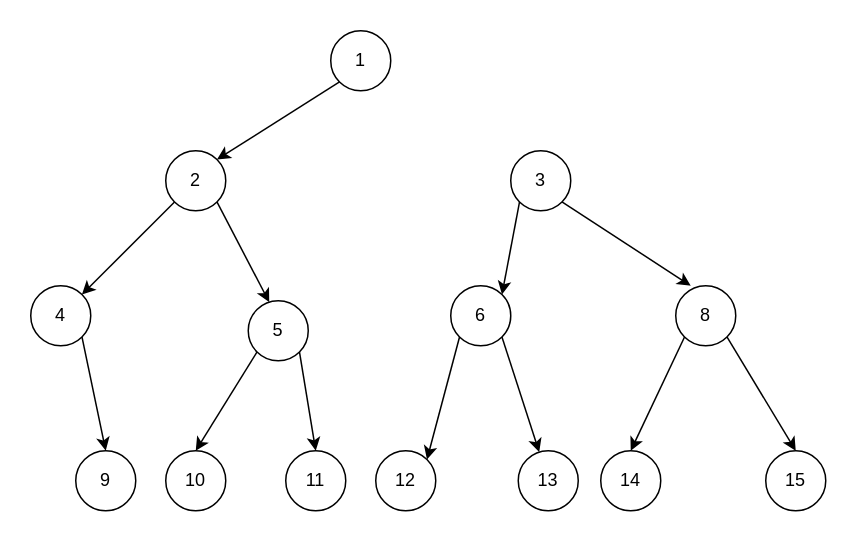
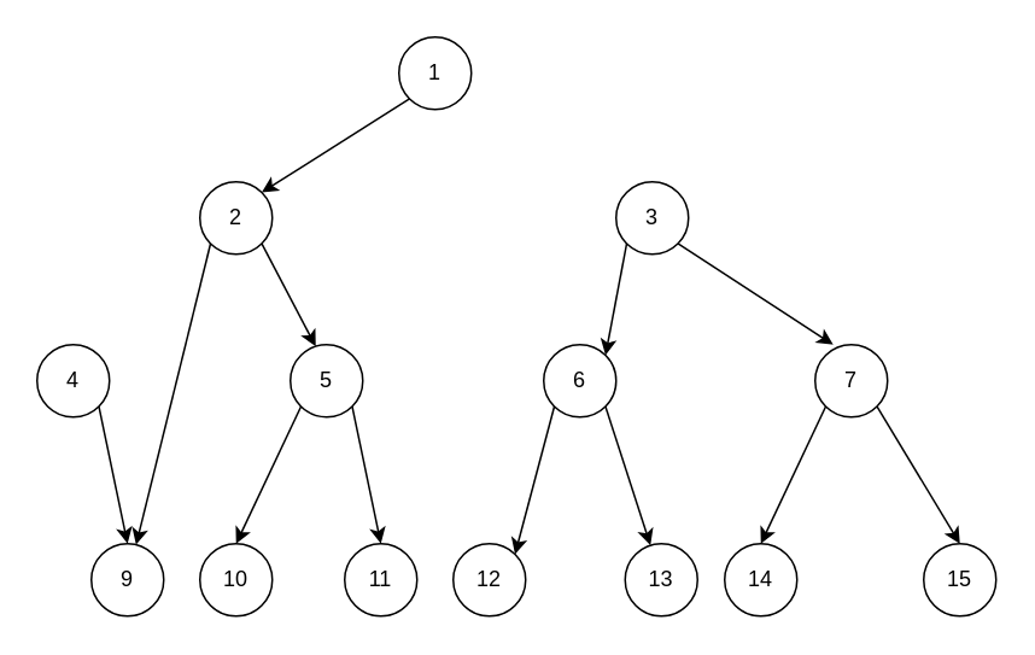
  <mxCell id="0" />
  <mxCell id="1" parent="0" />
  <mxCell id="2" style="edgeStyle=none;html=1;exitX=0;exitY=1;exitDx=0;exitDy=0;entryX=1;entryY=0;entryDx=0;entryDy=0;" edge="1" parent="1" source="3" target="6"><mxGeometry relative="1" as="geometry" /></mxCell>
  <mxCell id="3" value="1" style="ellipse;whiteSpace=wrap;html=1;" vertex="1" parent="1"><mxGeometry x="220" y="20" width="40" height="40" as="geometry" /></mxCell>
- <mxCell id="4" style="edgeStyle=none;html=1;exitX=0;exitY=1;exitDx=0;exitDy=0;entryX=1;entryY=0;entryDx=0;entryDy=0;" edge="1" parent="1" source="6" target="20"><mxGeometry relative="1" as="geometry" /></mxCell>
+ <mxCell id="4" style="edgeStyle=none;html=1;exitX=0;exitY=1;exitDx=0;exitDy=0;" edge="1" parent="1" source="6" target="21"><mxGeometry relative="1" as="geometry" /></mxCell>
  <mxCell id="5" style="edgeStyle=none;html=1;exitX=1;exitY=1;exitDx=0;exitDy=0;entryX=0.35;entryY=0.025;entryDx=0;entryDy=0;entryPerimeter=0;" edge="1" parent="1" source="6" target="18"><mxGeometry relative="1" as="geometry" /></mxCell>
  <mxCell id="6" value="2" style="ellipse;whiteSpace=wrap;html=1;" vertex="1" parent="1"><mxGeometry x="110" y="100" width="40" height="40" as="geometry" /></mxCell>
  <mxCell id="7" style="edgeStyle=none;html=1;exitX=0;exitY=1;exitDx=0;exitDy=0;entryX=1;entryY=0;entryDx=0;entryDy=0;" edge="1" parent="1" source="9" target="15"><mxGeometry relative="1" as="geometry" /></mxCell>
  <mxCell id="8" style="edgeStyle=none;html=1;exitX=1;exitY=1;exitDx=0;exitDy=0;entryX=0.25;entryY=0;entryDx=0;entryDy=0;entryPerimeter=0;" edge="1" parent="1" source="9" target="12"><mxGeometry relative="1" as="geometry" /></mxCell>
  <mxCell id="9" value="3" style="ellipse;whiteSpace=wrap;html=1;" vertex="1" parent="1"><mxGeometry x="340" y="100" width="40" height="40" as="geometry" /></mxCell>
  <mxCell id="10" style="edgeStyle=none;html=1;exitX=0;exitY=1;exitDx=0;exitDy=0;entryX=0.5;entryY=0;entryDx=0;entryDy=0;" edge="1" parent="1" source="12" target="25"><mxGeometry relative="1" as="geometry" /></mxCell>
  <mxCell id="11" style="edgeStyle=none;html=1;exitX=1;exitY=1;exitDx=0;exitDy=0;entryX=0.5;entryY=0;entryDx=0;entryDy=0;" edge="1" parent="1" source="12" target="26"><mxGeometry relative="1" as="geometry" /></mxCell>
- <mxCell id="12" value="8" style="ellipse;whiteSpace=wrap;html=1;" vertex="1" parent="1"><mxGeometry x="450" y="190" width="40" height="40" as="geometry" /></mxCell>
+ <mxCell id="12" value="7" style="ellipse;whiteSpace=wrap;html=1;" vertex="1" parent="1"><mxGeometry x="450" y="190" width="40" height="40" as="geometry" /></mxCell>
  <mxCell id="13" style="edgeStyle=none;html=1;exitX=0;exitY=1;exitDx=0;exitDy=0;entryX=1;entryY=0;entryDx=0;entryDy=0;" edge="1" parent="1" source="15" target="24"><mxGeometry relative="1" as="geometry" /></mxCell>
  <mxCell id="14" style="edgeStyle=none;html=1;exitX=1;exitY=1;exitDx=0;exitDy=0;" edge="1" parent="1" source="15" target="27"><mxGeometry relative="1" as="geometry" /></mxCell>
  <mxCell id="15" value="6" style="ellipse;whiteSpace=wrap;html=1;" vertex="1" parent="1"><mxGeometry x="300" y="190" width="40" height="40" as="geometry" /></mxCell>
  <mxCell id="16" style="edgeStyle=none;html=1;exitX=0;exitY=1;exitDx=0;exitDy=0;entryX=0.5;entryY=0;entryDx=0;entryDy=0;" edge="1" parent="1" source="18" target="22"><mxGeometry relative="1" as="geometry" /></mxCell>
  <mxCell id="17" style="edgeStyle=none;html=1;exitX=1;exitY=1;exitDx=0;exitDy=0;entryX=0.5;entryY=0;entryDx=0;entryDy=0;" edge="1" parent="1" source="18" target="23"><mxGeometry relative="1" as="geometry" /></mxCell>
- <mxCell id="18" value="5" style="ellipse;whiteSpace=wrap;html=1;" vertex="1" parent="1"><mxGeometry x="165" y="200" width="40" height="40" as="geometry" /></mxCell>
+ <mxCell id="18" value="5" style="ellipse;whiteSpace=wrap;html=1;" vertex="1" parent="1"><mxGeometry x="160" y="190" width="40" height="40" as="geometry" /></mxCell>
  <mxCell id="19" style="edgeStyle=none;html=1;exitX=1;exitY=1;exitDx=0;exitDy=0;entryX=0.5;entryY=0;entryDx=0;entryDy=0;" edge="1" parent="1" source="20" target="21"><mxGeometry relative="1" as="geometry" /></mxCell>
  <mxCell id="20" value="4" style="ellipse;whiteSpace=wrap;html=1;" vertex="1" parent="1"><mxGeometry x="20" y="190" width="40" height="40" as="geometry" /></mxCell>
  <mxCell id="21" value="9" style="ellipse;whiteSpace=wrap;html=1;" vertex="1" parent="1"><mxGeometry x="50" y="300" width="40" height="40" as="geometry" /></mxCell>
  <mxCell id="22" value="10" style="ellipse;whiteSpace=wrap;html=1;" vertex="1" parent="1"><mxGeometry x="110" y="300" width="40" height="40" as="geometry" /></mxCell>
  <mxCell id="23" value="11" style="ellipse;whiteSpace=wrap;html=1;" vertex="1" parent="1"><mxGeometry x="190" y="300" width="40" height="40" as="geometry" /></mxCell>
  <mxCell id="24" value="12" style="ellipse;whiteSpace=wrap;html=1;" vertex="1" parent="1"><mxGeometry x="250" y="300" width="40" height="40" as="geometry" /></mxCell>
  <mxCell id="25" value="14" style="ellipse;whiteSpace=wrap;html=1;" vertex="1" parent="1"><mxGeometry x="400" y="300" width="40" height="40" as="geometry" /></mxCell>
  <mxCell id="26" value="15" style="ellipse;whiteSpace=wrap;html=1;" vertex="1" parent="1"><mxGeometry x="510" y="300" width="40" height="40" as="geometry" /></mxCell>
  <mxCell id="27" value="13" style="ellipse;whiteSpace=wrap;html=1;" vertex="1" parent="1"><mxGeometry x="345" y="300" width="40" height="40" as="geometry" /></mxCell>
